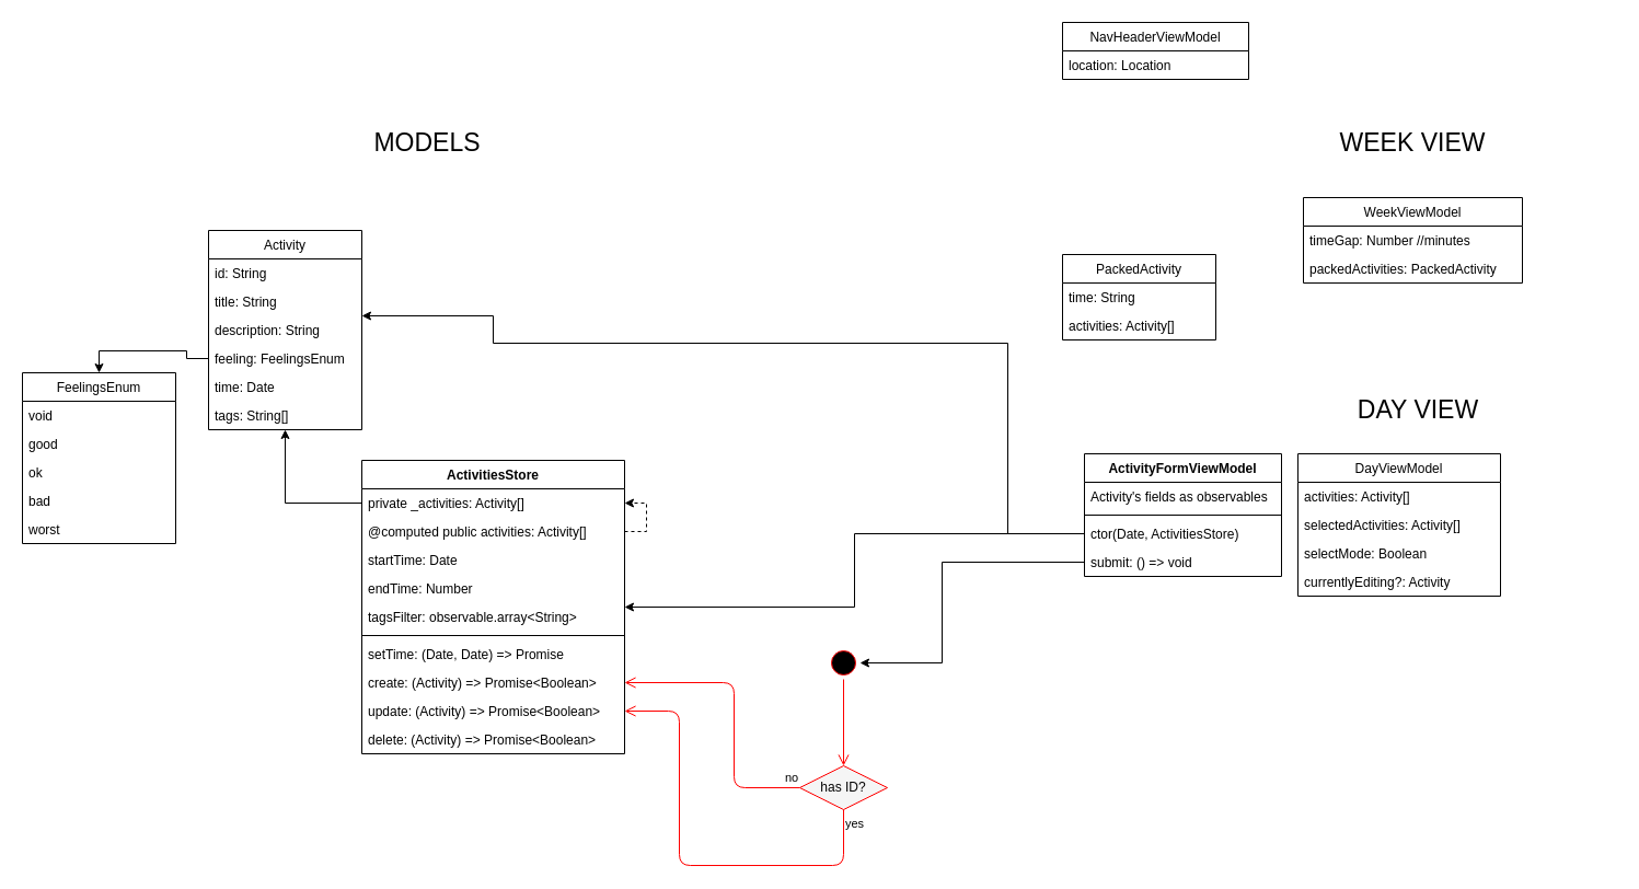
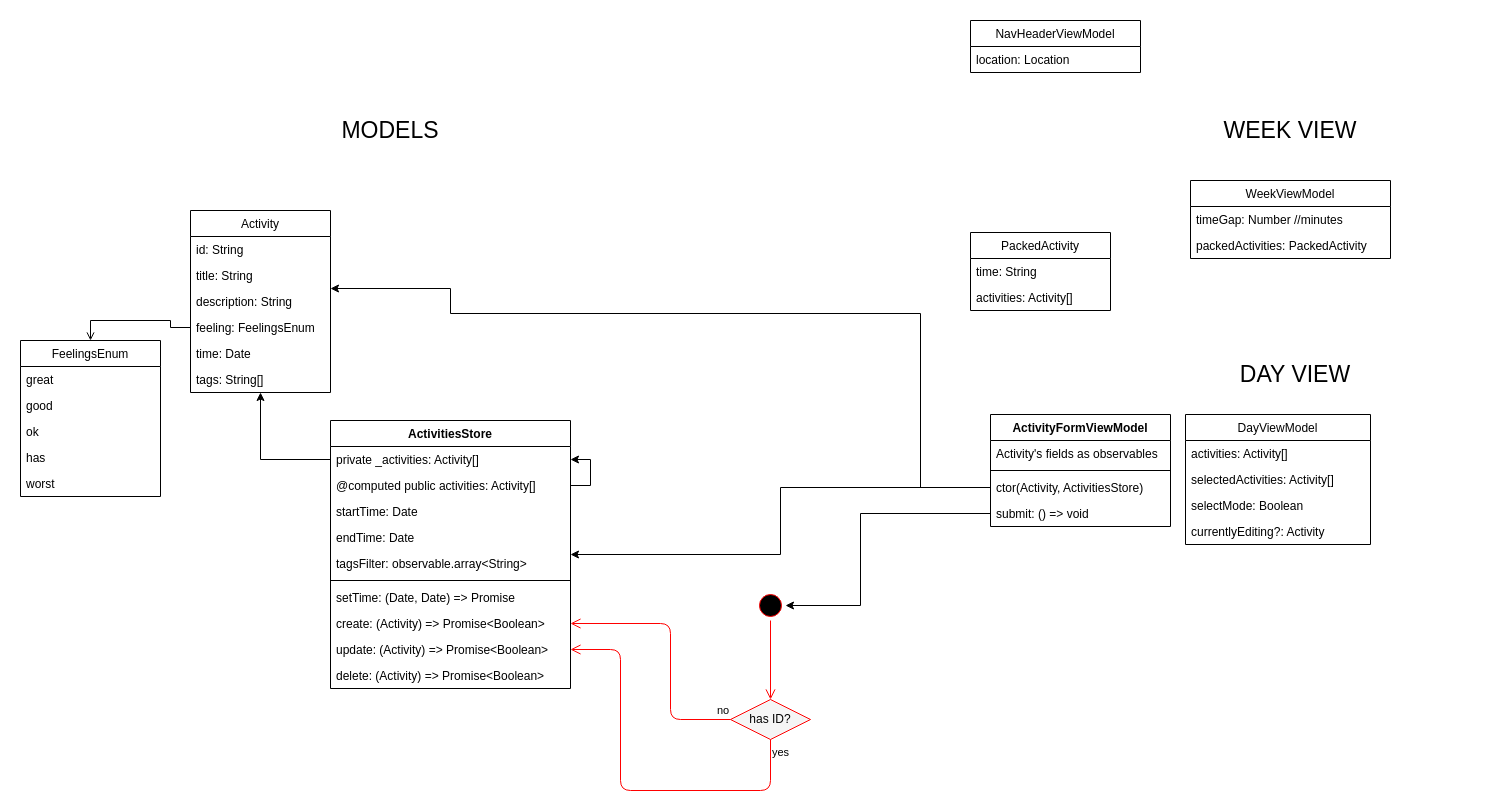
  <mxCell id="0" />
  <mxCell id="1" parent="0" />
  <mxCell id="2" value="Activity" style="swimlane;fontStyle=0;childLayout=stackLayout;horizontal=1;startSize=26;fillColor=none;horizontalStack=0;resizeParent=1;resizeParentMax=0;resizeLast=0;collapsible=1;marginBottom=0;" parent="1" vertex="1"><mxGeometry x="190" y="210" width="140" height="182" as="geometry" /></mxCell>
  <mxCell id="3" value="id: String" style="text;strokeColor=none;fillColor=none;align=left;verticalAlign=top;spacingLeft=4;spacingRight=4;overflow=hidden;rotatable=0;points=[[0,0.5],[1,0.5]];portConstraint=eastwest;" parent="2" vertex="1"><mxGeometry y="26" width="140" height="26" as="geometry" /></mxCell>
  <mxCell id="4" value="title: String" style="text;strokeColor=none;fillColor=none;align=left;verticalAlign=top;spacingLeft=4;spacingRight=4;overflow=hidden;rotatable=0;points=[[0,0.5],[1,0.5]];portConstraint=eastwest;" parent="2" vertex="1"><mxGeometry y="52" width="140" height="26" as="geometry" /></mxCell>
  <mxCell id="5" value="description: String" style="text;strokeColor=none;fillColor=none;align=left;verticalAlign=top;spacingLeft=4;spacingRight=4;overflow=hidden;rotatable=0;points=[[0,0.5],[1,0.5]];portConstraint=eastwest;" parent="2" vertex="1"><mxGeometry y="78" width="140" height="26" as="geometry" /></mxCell>
  <mxCell id="6" value="feeling: FeelingsEnum" style="text;strokeColor=none;fillColor=none;align=left;verticalAlign=top;spacingLeft=4;spacingRight=4;overflow=hidden;rotatable=0;points=[[0,0.5],[1,0.5]];portConstraint=eastwest;" parent="2" vertex="1"><mxGeometry y="104" width="140" height="26" as="geometry" /></mxCell>
  <mxCell id="7" value="time: Date" style="text;strokeColor=none;fillColor=none;align=left;verticalAlign=top;spacingLeft=4;spacingRight=4;overflow=hidden;rotatable=0;points=[[0,0.5],[1,0.5]];portConstraint=eastwest;" parent="2" vertex="1"><mxGeometry y="130" width="140" height="26" as="geometry" /></mxCell>
  <mxCell id="8" value="tags: String[]" style="text;strokeColor=none;fillColor=none;align=left;verticalAlign=top;spacingLeft=4;spacingRight=4;overflow=hidden;rotatable=0;points=[[0,0.5],[1,0.5]];portConstraint=eastwest;" parent="2" vertex="1"><mxGeometry y="156" width="140" height="26" as="geometry" /></mxCell>
  <mxCell id="9" value="FeelingsEnum" style="swimlane;fontStyle=0;childLayout=stackLayout;horizontal=1;startSize=26;fillColor=none;horizontalStack=0;resizeParent=1;resizeParentMax=0;resizeLast=0;collapsible=1;marginBottom=0;" parent="1" vertex="1"><mxGeometry x="20" y="340" width="140" height="156" as="geometry" /></mxCell>
- <mxCell id="10" value="void" style="text;strokeColor=none;fillColor=none;align=left;verticalAlign=top;spacingLeft=4;spacingRight=4;overflow=hidden;rotatable=0;points=[[0,0.5],[1,0.5]];portConstraint=eastwest;" parent="9" vertex="1"><mxGeometry y="26" width="140" height="26" as="geometry" /></mxCell>
+ <mxCell id="10" value="great" style="text;strokeColor=none;fillColor=none;align=left;verticalAlign=top;spacingLeft=4;spacingRight=4;overflow=hidden;rotatable=0;points=[[0,0.5],[1,0.5]];portConstraint=eastwest;" parent="9" vertex="1"><mxGeometry y="26" width="140" height="26" as="geometry" /></mxCell>
  <mxCell id="11" value="good" style="text;strokeColor=none;fillColor=none;align=left;verticalAlign=top;spacingLeft=4;spacingRight=4;overflow=hidden;rotatable=0;points=[[0,0.5],[1,0.5]];portConstraint=eastwest;" parent="9" vertex="1"><mxGeometry y="52" width="140" height="26" as="geometry" /></mxCell>
  <mxCell id="12" value="ok" style="text;strokeColor=none;fillColor=none;align=left;verticalAlign=top;spacingLeft=4;spacingRight=4;overflow=hidden;rotatable=0;points=[[0,0.5],[1,0.5]];portConstraint=eastwest;" parent="9" vertex="1"><mxGeometry y="78" width="140" height="26" as="geometry" /></mxCell>
- <mxCell id="13" value="bad" style="text;strokeColor=none;fillColor=none;align=left;verticalAlign=top;spacingLeft=4;spacingRight=4;overflow=hidden;rotatable=0;points=[[0,0.5],[1,0.5]];portConstraint=eastwest;" parent="9" vertex="1"><mxGeometry y="104" width="140" height="26" as="geometry" /></mxCell>
+ <mxCell id="13" value="has" style="text;strokeColor=none;fillColor=none;align=left;verticalAlign=top;spacingLeft=4;spacingRight=4;overflow=hidden;rotatable=0;points=[[0,0.5],[1,0.5]];portConstraint=eastwest;" parent="9" vertex="1"><mxGeometry y="104" width="140" height="26" as="geometry" /></mxCell>
  <mxCell id="14" value="worst" style="text;strokeColor=none;fillColor=none;align=left;verticalAlign=top;spacingLeft=4;spacingRight=4;overflow=hidden;rotatable=0;points=[[0,0.5],[1,0.5]];portConstraint=eastwest;" parent="9" vertex="1"><mxGeometry y="130" width="140" height="26" as="geometry" /></mxCell>
- <mxCell id="15" style="edgeStyle=orthogonalEdgeStyle;rounded=0;orthogonalLoop=1;jettySize=auto;html=1;entryX=0.5;entryY=0;entryDx=0;entryDy=0;" parent="1" source="6" target="9" edge="1"><mxGeometry relative="1" as="geometry" /></mxCell>
+ <mxCell id="15" style="edgeStyle=orthogonalEdgeStyle;rounded=0;orthogonalLoop=1;jettySize=auto;html=1;entryX=0.5;entryY=0;entryDx=0;entryDy=0;endArrow=open;" parent="1" source="6" target="9" edge="1"><mxGeometry relative="1" as="geometry" /></mxCell>
  <mxCell id="16" value="ActivitiesStore" style="swimlane;fontStyle=1;align=center;verticalAlign=top;childLayout=stackLayout;horizontal=1;startSize=26;horizontalStack=0;resizeParent=1;resizeParentMax=0;resizeLast=0;collapsible=1;marginBottom=0;" parent="1" vertex="1"><mxGeometry x="330" y="420" width="240" height="268" as="geometry" /></mxCell>
  <mxCell id="17" value="private _activities: Activity[]" style="text;strokeColor=none;fillColor=none;align=left;verticalAlign=top;spacingLeft=4;spacingRight=4;overflow=hidden;rotatable=0;points=[[0,0.5],[1,0.5]];portConstraint=eastwest;" parent="16" vertex="1"><mxGeometry y="26" width="240" height="26" as="geometry" /></mxCell>
- <mxCell id="18" style="edgeStyle=orthogonalEdgeStyle;rounded=0;orthogonalLoop=1;jettySize=auto;html=1;entryX=1;entryY=0.5;entryDx=0;entryDy=0;dashed=1;" parent="16" source="19" target="17" edge="1"><mxGeometry relative="1" as="geometry"><Array as="points"><mxPoint x="260" y="65" /><mxPoint x="260" y="39" /></Array></mxGeometry></mxCell>
+ <mxCell id="18" style="edgeStyle=orthogonalEdgeStyle;rounded=0;orthogonalLoop=1;jettySize=auto;html=1;entryX=1;entryY=0.5;entryDx=0;entryDy=0;" parent="16" source="19" target="17" edge="1"><mxGeometry relative="1" as="geometry"><Array as="points"><mxPoint x="260" y="65" /><mxPoint x="260" y="39" /></Array></mxGeometry></mxCell>
  <mxCell id="19" value="@computed public activities: Activity[]" style="text;strokeColor=none;fillColor=none;align=left;verticalAlign=top;spacingLeft=4;spacingRight=4;overflow=hidden;rotatable=0;points=[[0,0.5],[1,0.5]];portConstraint=eastwest;" parent="16" vertex="1"><mxGeometry y="52" width="240" height="26" as="geometry" /></mxCell>
  <mxCell id="20" value="startTime: Date" style="text;strokeColor=none;fillColor=none;align=left;verticalAlign=top;spacingLeft=4;spacingRight=4;overflow=hidden;rotatable=0;points=[[0,0.5],[1,0.5]];portConstraint=eastwest;" parent="16" vertex="1"><mxGeometry y="78" width="240" height="26" as="geometry" /></mxCell>
- <mxCell id="21" value="endTime: Number" style="text;strokeColor=none;fillColor=none;align=left;verticalAlign=top;spacingLeft=4;spacingRight=4;overflow=hidden;rotatable=0;points=[[0,0.5],[1,0.5]];portConstraint=eastwest;" parent="16" vertex="1"><mxGeometry y="104" width="240" height="26" as="geometry" /></mxCell>
+ <mxCell id="21" value="endTime: Date" style="text;strokeColor=none;fillColor=none;align=left;verticalAlign=top;spacingLeft=4;spacingRight=4;overflow=hidden;rotatable=0;points=[[0,0.5],[1,0.5]];portConstraint=eastwest;" parent="16" vertex="1"><mxGeometry y="104" width="240" height="26" as="geometry" /></mxCell>
  <mxCell id="22" value="tagsFilter: observable.array&lt;String&gt;" style="text;strokeColor=none;fillColor=none;align=left;verticalAlign=top;spacingLeft=4;spacingRight=4;overflow=hidden;rotatable=0;points=[[0,0.5],[1,0.5]];portConstraint=eastwest;" parent="16" vertex="1"><mxGeometry y="130" width="240" height="26" as="geometry" /></mxCell>
  <mxCell id="23" value="" style="line;strokeWidth=1;fillColor=none;align=left;verticalAlign=middle;spacingTop=-1;spacingLeft=3;spacingRight=3;rotatable=0;labelPosition=right;points=[];portConstraint=eastwest;" parent="16" vertex="1"><mxGeometry y="156" width="240" height="8" as="geometry" /></mxCell>
  <mxCell id="24" value="setTime: (Date, Date) =&gt; Promise" style="text;strokeColor=none;fillColor=none;align=left;verticalAlign=top;spacingLeft=4;spacingRight=4;overflow=hidden;rotatable=0;points=[[0,0.5],[1,0.5]];portConstraint=eastwest;" parent="16" vertex="1"><mxGeometry y="164" width="240" height="26" as="geometry" /></mxCell>
  <mxCell id="25" value="create: (Activity) =&gt; Promise&lt;Boolean&gt;" style="text;strokeColor=none;fillColor=none;align=left;verticalAlign=top;spacingLeft=4;spacingRight=4;overflow=hidden;rotatable=0;points=[[0,0.5],[1,0.5]];portConstraint=eastwest;" parent="16" vertex="1"><mxGeometry y="190" width="240" height="26" as="geometry" /></mxCell>
  <mxCell id="26" value="update: (Activity) =&gt; Promise&lt;Boolean&gt;" style="text;strokeColor=none;fillColor=none;align=left;verticalAlign=top;spacingLeft=4;spacingRight=4;overflow=hidden;rotatable=0;points=[[0,0.5],[1,0.5]];portConstraint=eastwest;" parent="16" vertex="1"><mxGeometry y="216" width="240" height="26" as="geometry" /></mxCell>
  <mxCell id="27" value="delete: (Activity) =&gt; Promise&lt;Boolean&gt;" style="text;strokeColor=none;fillColor=none;align=left;verticalAlign=top;spacingLeft=4;spacingRight=4;overflow=hidden;rotatable=0;points=[[0,0.5],[1,0.5]];portConstraint=eastwest;" parent="16" vertex="1"><mxGeometry y="242" width="240" height="26" as="geometry" /></mxCell>
  <mxCell id="28" style="edgeStyle=orthogonalEdgeStyle;rounded=0;orthogonalLoop=1;jettySize=auto;html=1;" parent="1" source="17" target="2" edge="1"><mxGeometry relative="1" as="geometry" /></mxCell>
  <mxCell id="29" value="ActivityFormViewModel" style="swimlane;fontStyle=1;align=center;verticalAlign=top;childLayout=stackLayout;horizontal=1;startSize=26;horizontalStack=0;resizeParent=1;resizeParentMax=0;resizeLast=0;collapsible=1;marginBottom=0;" parent="1" vertex="1"><mxGeometry x="990" y="414" width="180" height="112" as="geometry" /></mxCell>
  <mxCell id="30" value="Activity's fields as observables" style="text;strokeColor=none;fillColor=none;align=left;verticalAlign=top;spacingLeft=4;spacingRight=4;overflow=hidden;rotatable=0;points=[[0,0.5],[1,0.5]];portConstraint=eastwest;" parent="29" vertex="1"><mxGeometry y="26" width="180" height="26" as="geometry" /></mxCell>
  <mxCell id="31" value="" style="line;strokeWidth=1;fillColor=none;align=left;verticalAlign=middle;spacingTop=-1;spacingLeft=3;spacingRight=3;rotatable=0;labelPosition=right;points=[];portConstraint=eastwest;" parent="29" vertex="1"><mxGeometry y="52" width="180" height="8" as="geometry" /></mxCell>
- <mxCell id="32" value="ctor(Date, ActivitiesStore)" style="text;strokeColor=none;fillColor=none;align=left;verticalAlign=top;spacingLeft=4;spacingRight=4;overflow=hidden;rotatable=0;points=[[0,0.5],[1,0.5]];portConstraint=eastwest;" parent="29" vertex="1"><mxGeometry y="60" width="180" height="26" as="geometry" /></mxCell>
+ <mxCell id="32" value="ctor(Activity, ActivitiesStore)" style="text;strokeColor=none;fillColor=none;align=left;verticalAlign=top;spacingLeft=4;spacingRight=4;overflow=hidden;rotatable=0;points=[[0,0.5],[1,0.5]];portConstraint=eastwest;" parent="29" vertex="1"><mxGeometry y="60" width="180" height="26" as="geometry" /></mxCell>
  <mxCell id="33" value="submit: () =&gt; void" style="text;strokeColor=none;fillColor=none;align=left;verticalAlign=top;spacingLeft=4;spacingRight=4;overflow=hidden;rotatable=0;points=[[0,0.5],[1,0.5]];portConstraint=eastwest;" parent="29" vertex="1"><mxGeometry y="86" width="180" height="26" as="geometry" /></mxCell>
  <mxCell id="34" style="edgeStyle=orthogonalEdgeStyle;rounded=0;orthogonalLoop=1;jettySize=auto;html=1;" parent="1" source="32" target="2" edge="1"><mxGeometry relative="1" as="geometry"><Array as="points"><mxPoint x="920" y="487" /><mxPoint x="920" y="313" /><mxPoint x="450" y="313" /><mxPoint x="450" y="288" /></Array></mxGeometry></mxCell>
  <mxCell id="35" style="edgeStyle=orthogonalEdgeStyle;rounded=0;orthogonalLoop=1;jettySize=auto;html=1;" parent="1" source="32" target="16" edge="1"><mxGeometry relative="1" as="geometry" /></mxCell>
  <mxCell id="36" value="" style="ellipse;html=1;shape=startState;fillColor=#000000;strokeColor=#ff0000;" parent="1" vertex="1"><mxGeometry x="755" y="590" width="30" height="30" as="geometry" /></mxCell>
  <mxCell id="37" value="" style="edgeStyle=orthogonalEdgeStyle;html=1;verticalAlign=bottom;endArrow=open;endSize=8;strokeColor=#ff0000;" parent="1" source="36" target="39" edge="1"><mxGeometry relative="1" as="geometry"><mxPoint x="765" y="430" as="targetPoint" /></mxGeometry></mxCell>
  <mxCell id="38" style="edgeStyle=orthogonalEdgeStyle;rounded=0;orthogonalLoop=1;jettySize=auto;html=1;" parent="1" source="33" target="36" edge="1"><mxGeometry relative="1" as="geometry"><Array as="points"><mxPoint x="860" y="513" /><mxPoint x="860" y="605" /></Array></mxGeometry></mxCell>
  <mxCell id="39" value="&lt;font color=&quot;#050505&quot;&gt;has ID?&lt;/font&gt;" style="rhombus;whiteSpace=wrap;html=1;fillColor=#f5f5f5;strokeColor=#ff0000;" parent="1" vertex="1"><mxGeometry x="730" y="699" width="80" height="40" as="geometry" /></mxCell>
  <mxCell id="40" value="no" style="edgeStyle=orthogonalEdgeStyle;html=1;align=left;verticalAlign=bottom;endArrow=open;endSize=8;strokeColor=#ff0000;entryX=1;entryY=0.5;entryDx=0;entryDy=0;" parent="1" source="39" target="25" edge="1"><mxGeometry x="-0.881" relative="1" as="geometry"><mxPoint x="910" y="453" as="targetPoint" /><Array as="points"><mxPoint x="670" y="719" /><mxPoint x="670" y="623" /></Array><mxPoint as="offset" /></mxGeometry></mxCell>
  <mxCell id="41" value="yes" style="edgeStyle=orthogonalEdgeStyle;html=1;align=left;verticalAlign=top;endArrow=open;endSize=8;strokeColor=#ff0000;entryX=1;entryY=0.5;entryDx=0;entryDy=0;" parent="1" source="39" target="26" edge="1"><mxGeometry x="-1" relative="1" as="geometry"><mxPoint x="770" y="533" as="targetPoint" /><Array as="points"><mxPoint x="770" y="790" /><mxPoint x="620" y="790" /><mxPoint x="620" y="649" /></Array></mxGeometry></mxCell>
  <mxCell id="42" value="&lt;font style=&quot;font-size: 23px&quot;&gt;MODELS&lt;/font&gt;" style="text;html=1;strokeColor=none;fillColor=none;align=center;verticalAlign=middle;whiteSpace=wrap;rounded=0;" parent="1" vertex="1"><mxGeometry x="210" y="100" width="360" height="60" as="geometry" /></mxCell>
  <mxCell id="43" value="&lt;font style=&quot;font-size: 23px&quot;&gt;WEEK VIEW&lt;/font&gt;" style="text;html=1;strokeColor=none;fillColor=none;align=center;verticalAlign=middle;whiteSpace=wrap;rounded=0;" parent="1" vertex="1"><mxGeometry x="1110" y="100" width="360" height="60" as="geometry" /></mxCell>
  <mxCell id="44" value="WeekViewModel" style="swimlane;fontStyle=0;childLayout=stackLayout;horizontal=1;startSize=26;fillColor=none;horizontalStack=0;resizeParent=1;resizeParentMax=0;resizeLast=0;collapsible=1;marginBottom=0;" parent="1" vertex="1"><mxGeometry x="1190" y="180" width="200" height="78" as="geometry" /></mxCell>
  <mxCell id="45" value="timeGap: Number //minutes" style="text;strokeColor=none;fillColor=none;align=left;verticalAlign=top;spacingLeft=4;spacingRight=4;overflow=hidden;rotatable=0;points=[[0,0.5],[1,0.5]];portConstraint=eastwest;" parent="44" vertex="1"><mxGeometry y="26" width="200" height="26" as="geometry" /></mxCell>
  <mxCell id="46" value="packedActivities: PackedActivity" style="text;strokeColor=none;fillColor=none;align=left;verticalAlign=top;spacingLeft=4;spacingRight=4;overflow=hidden;rotatable=0;points=[[0,0.5],[1,0.5]];portConstraint=eastwest;" parent="44" vertex="1"><mxGeometry y="52" width="200" height="26" as="geometry" /></mxCell>
  <mxCell id="47" value="PackedActivity" style="swimlane;fontStyle=0;childLayout=stackLayout;horizontal=1;startSize=26;fillColor=none;horizontalStack=0;resizeParent=1;resizeParentMax=0;resizeLast=0;collapsible=1;marginBottom=0;" parent="1" vertex="1"><mxGeometry x="970" y="232" width="140" height="78" as="geometry" /></mxCell>
  <mxCell id="48" value="time: String" style="text;strokeColor=none;fillColor=none;align=left;verticalAlign=top;spacingLeft=4;spacingRight=4;overflow=hidden;rotatable=0;points=[[0,0.5],[1,0.5]];portConstraint=eastwest;" parent="47" vertex="1"><mxGeometry y="26" width="140" height="26" as="geometry" /></mxCell>
  <mxCell id="49" value="activities: Activity[]" style="text;strokeColor=none;fillColor=none;align=left;verticalAlign=top;spacingLeft=4;spacingRight=4;overflow=hidden;rotatable=0;points=[[0,0.5],[1,0.5]];portConstraint=eastwest;" parent="47" vertex="1"><mxGeometry y="52" width="140" height="26" as="geometry" /></mxCell>
  <mxCell id="50" value="&lt;font style=&quot;font-size: 23px&quot;&gt;DAY VIEW&lt;/font&gt;" style="text;html=1;strokeColor=none;fillColor=none;align=center;verticalAlign=middle;whiteSpace=wrap;rounded=0;" vertex="1" parent="1"><mxGeometry x="1115" y="344" width="360" height="60" as="geometry" /></mxCell>
  <mxCell id="51" value="DayViewModel" style="swimlane;fontStyle=0;childLayout=stackLayout;horizontal=1;startSize=26;fillColor=none;horizontalStack=0;resizeParent=1;resizeParentMax=0;resizeLast=0;collapsible=1;marginBottom=0;" vertex="1" parent="1"><mxGeometry x="1185" y="414" width="185" height="130" as="geometry" /></mxCell>
  <mxCell id="52" value="activities: Activity[]" style="text;strokeColor=none;fillColor=none;align=left;verticalAlign=top;spacingLeft=4;spacingRight=4;overflow=hidden;rotatable=0;points=[[0,0.5],[1,0.5]];portConstraint=eastwest;" vertex="1" parent="51"><mxGeometry y="26" width="185" height="26" as="geometry" /></mxCell>
  <mxCell id="53" value="selectedActivities: Activity[]" style="text;strokeColor=none;fillColor=none;align=left;verticalAlign=top;spacingLeft=4;spacingRight=4;overflow=hidden;rotatable=0;points=[[0,0.5],[1,0.5]];portConstraint=eastwest;" vertex="1" parent="51"><mxGeometry y="52" width="185" height="26" as="geometry" /></mxCell>
  <mxCell id="54" value="selectMode: Boolean" style="text;strokeColor=none;fillColor=none;align=left;verticalAlign=top;spacingLeft=4;spacingRight=4;overflow=hidden;rotatable=0;points=[[0,0.5],[1,0.5]];portConstraint=eastwest;" vertex="1" parent="51"><mxGeometry y="78" width="185" height="26" as="geometry" /></mxCell>
  <mxCell id="55" value="currentlyEditing?: Activity " style="text;strokeColor=none;fillColor=none;align=left;verticalAlign=top;spacingLeft=4;spacingRight=4;overflow=hidden;rotatable=0;points=[[0,0.5],[1,0.5]];portConstraint=eastwest;" vertex="1" parent="51"><mxGeometry y="104" width="185" height="26" as="geometry" /></mxCell>
  <mxCell id="56" value="NavHeaderViewModel" style="swimlane;fontStyle=0;childLayout=stackLayout;horizontal=1;startSize=26;fillColor=none;horizontalStack=0;resizeParent=1;resizeParentMax=0;resizeLast=0;collapsible=1;marginBottom=0;" vertex="1" parent="1"><mxGeometry x="970" width="170" height="52" as="geometry" y="20" /></mxCell>
  <mxCell id="57" value="location: Location" style="text;strokeColor=none;fillColor=none;align=left;verticalAlign=top;spacingLeft=4;spacingRight=4;overflow=hidden;rotatable=0;points=[[0,0.5],[1,0.5]];portConstraint=eastwest;" vertex="1" parent="56"><mxGeometry y="26" width="170" height="26" as="geometry" /></mxCell>
